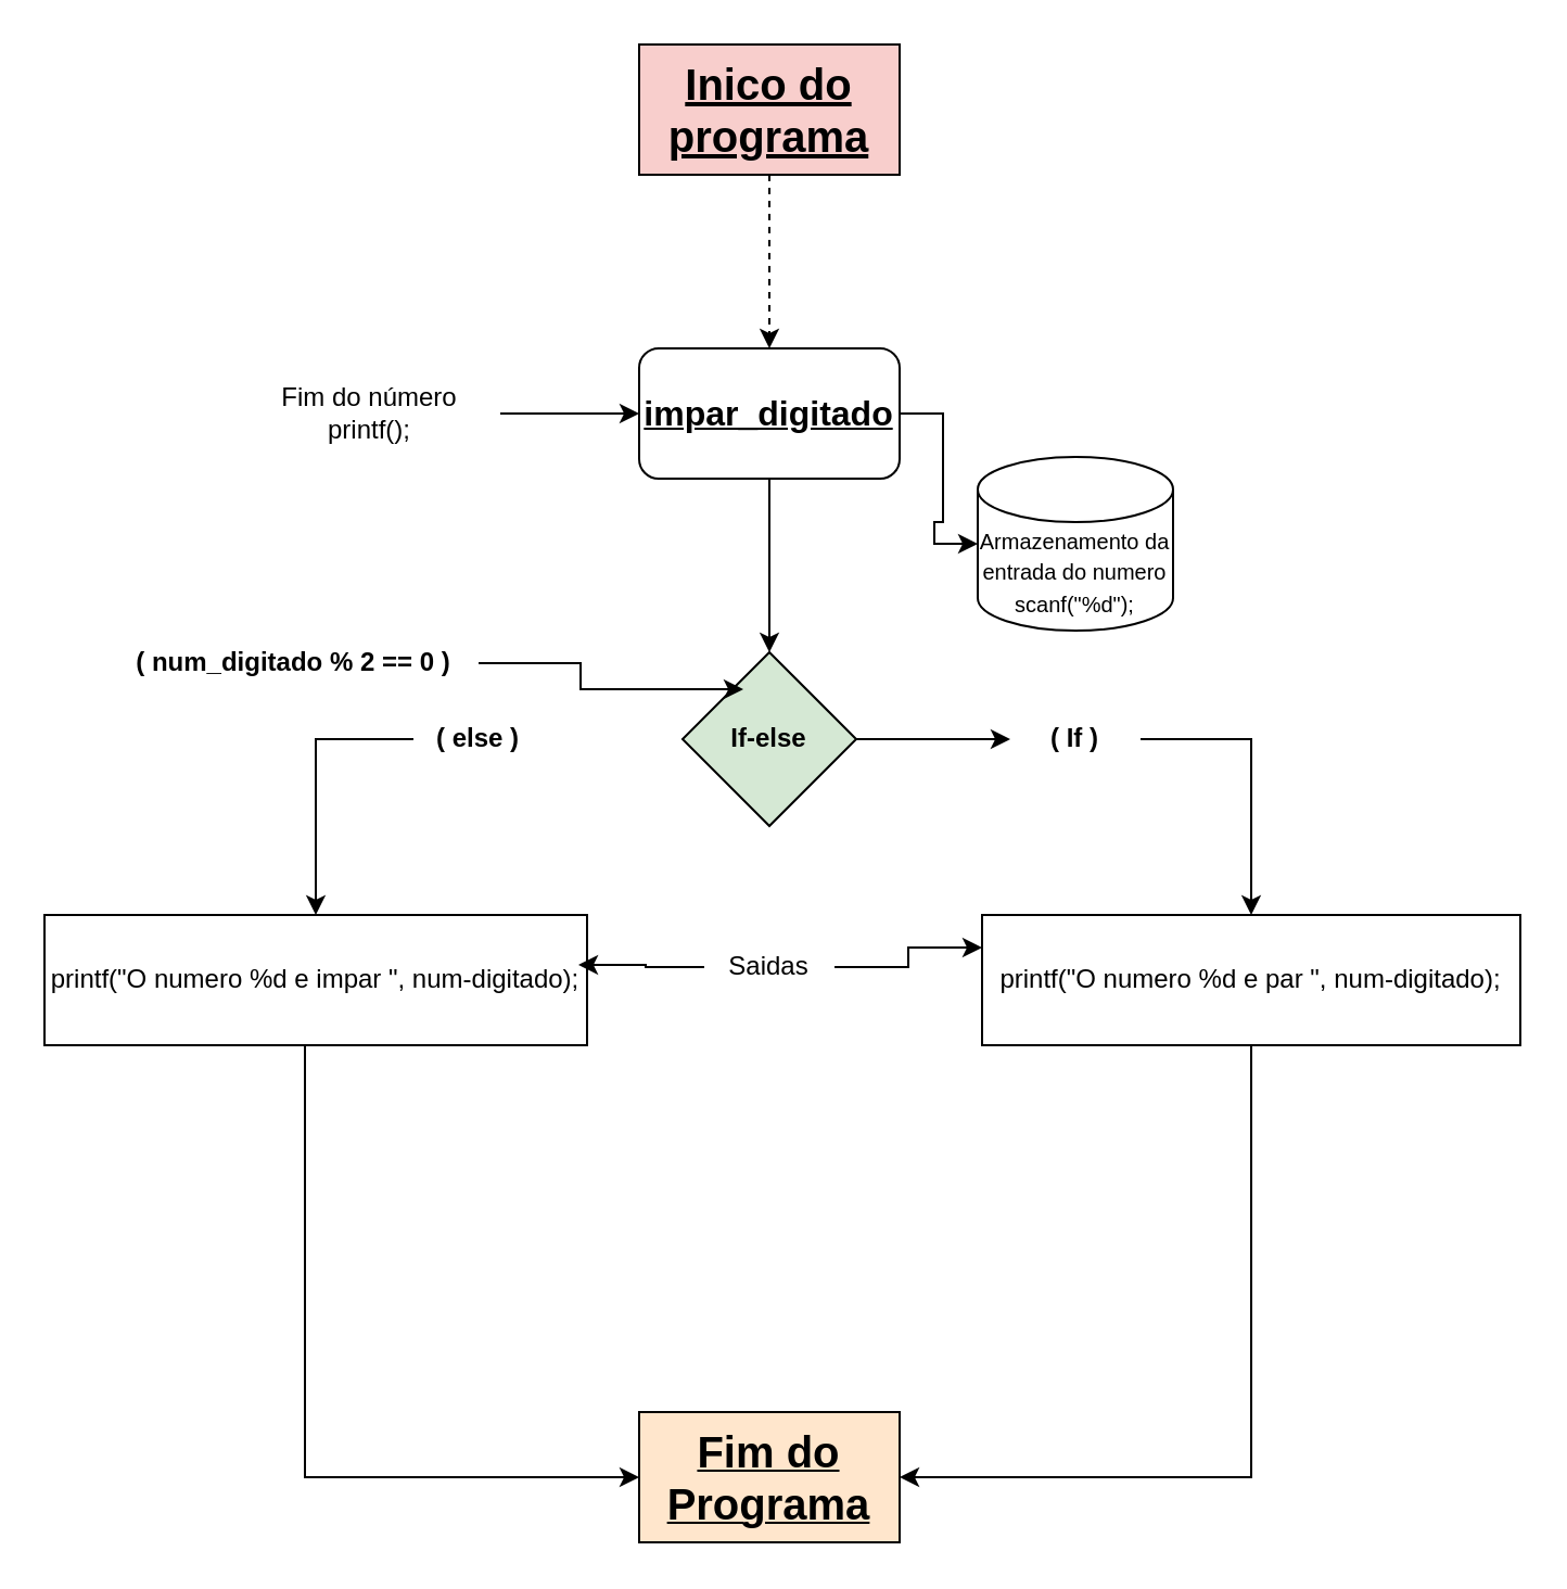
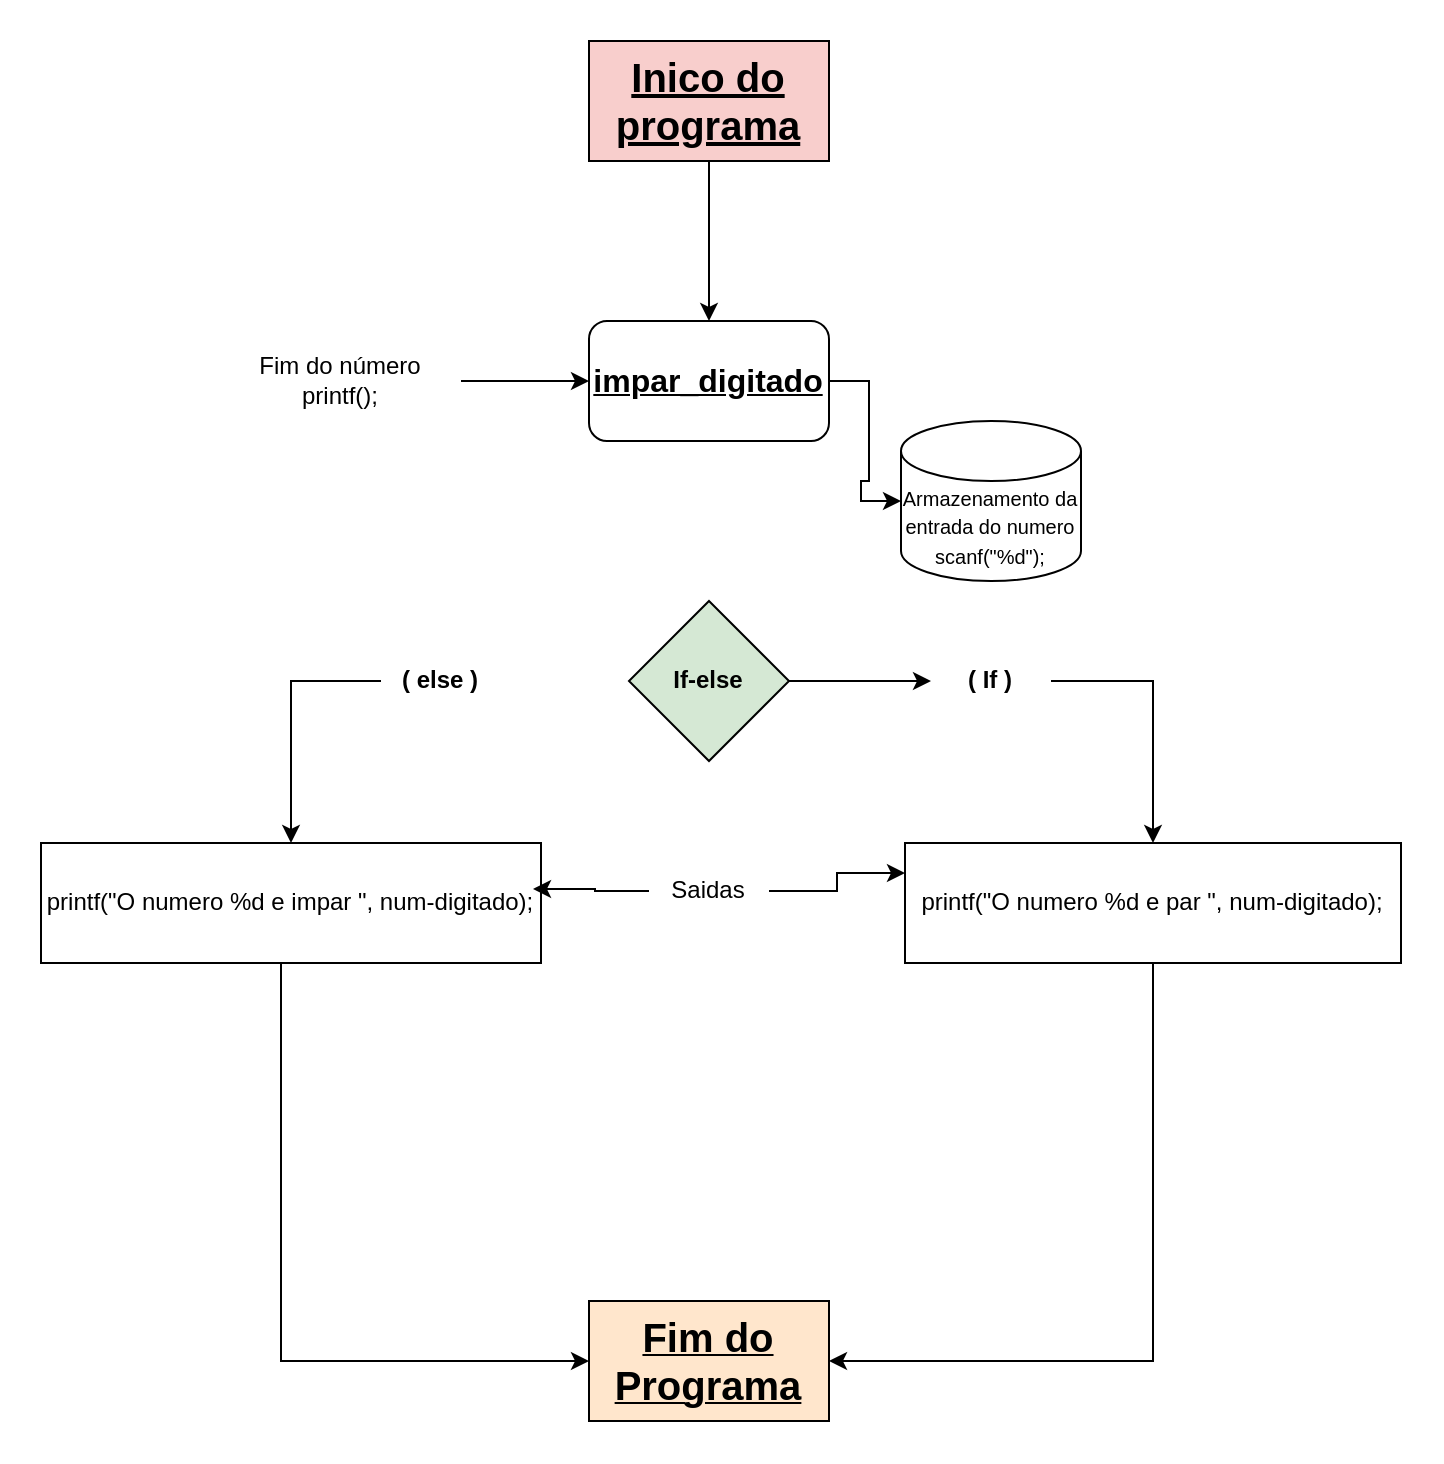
  <mxCell id="0" />
  <mxCell id="1" parent="0" />
- <mxCell id="2" style="edgeStyle=orthogonalEdgeStyle;rounded=0;orthogonalLoop=1;jettySize=auto;html=1;entryX=0.5;entryY=0;entryDx=0;entryDy=0;dashed=1;" edge="1" parent="1" source="3" target="6"><mxGeometry relative="1" as="geometry" /></mxCell>
+ <mxCell id="2" style="edgeStyle=orthogonalEdgeStyle;rounded=0;orthogonalLoop=1;jettySize=auto;html=1;entryX=0.5;entryY=0;entryDx=0;entryDy=0;" edge="1" parent="1" source="3" target="6"><mxGeometry relative="1" as="geometry" /></mxCell>
  <mxCell id="3" value="&lt;font style=&quot;font-size: 20px;&quot;&gt;&lt;u&gt;&lt;b&gt;Inico do programa&lt;/b&gt;&lt;/u&gt;&lt;/font&gt;" style="rounded=0;whiteSpace=wrap;html=1;strokeColor=default;fillColor=#f8cecc;" vertex="1" parent="1"><mxGeometry x="294" y="20" width="120" height="60" as="geometry" /></mxCell>
  <mxCell id="4" style="edgeStyle=orthogonalEdgeStyle;rounded=0;orthogonalLoop=1;jettySize=auto;html=1;" edge="1" parent="1" source="6" target="7"><mxGeometry relative="1" as="geometry" /></mxCell>
- <mxCell id="5" style="edgeStyle=orthogonalEdgeStyle;rounded=0;orthogonalLoop=1;jettySize=auto;html=1;" edge="1" parent="1" source="6" target="10"><mxGeometry relative="1" as="geometry" /></mxCell>
  <mxCell id="6" value="&lt;font style=&quot;font-size: 16px;&quot;&gt;&lt;u&gt;&lt;b&gt;impar_digitado&lt;/b&gt;&lt;/u&gt;&lt;/font&gt;" style="rounded=1;whiteSpace=wrap;html=1;" vertex="1" parent="1"><mxGeometry x="294" y="160" width="120" height="60" as="geometry" /></mxCell>
  <mxCell id="7" value="&lt;div&gt;&lt;font style=&quot;font-size: 10px;&quot;&gt;Armazenamento da entrada do numero&lt;/font&gt;&lt;/div&gt;&lt;div&gt;&lt;font style=&quot;font-size: 10px;&quot;&gt;scanf(&quot;%d&quot;);&lt;/font&gt;&lt;/div&gt;" style="shape=cylinder3;whiteSpace=wrap;html=1;boundedLbl=1;backgroundOutline=1;size=15;" vertex="1" parent="1"><mxGeometry x="450" y="210" width="90" height="80" as="geometry" /></mxCell>
  <mxCell id="8" style="edgeStyle=orthogonalEdgeStyle;rounded=0;orthogonalLoop=1;jettySize=auto;html=1;exitX=0;exitY=0.5;exitDx=0;exitDy=0;" edge="1" parent="1" source="21" target="16"><mxGeometry relative="1" as="geometry" /></mxCell>
  <mxCell id="9" style="edgeStyle=orthogonalEdgeStyle;rounded=0;orthogonalLoop=1;jettySize=auto;html=1;exitX=1;exitY=0.5;exitDx=0;exitDy=0;" edge="1" parent="1" source="20" target="14"><mxGeometry relative="1" as="geometry" /></mxCell>
  <mxCell id="10" value="&lt;b&gt;If-else&lt;/b&gt;" style="rhombus;whiteSpace=wrap;html=1;fillColor=#d5e8d4;" vertex="1" parent="1"><mxGeometry x="314" y="300" width="80" height="80" as="geometry" /></mxCell>
  <mxCell id="11" style="edgeStyle=orthogonalEdgeStyle;rounded=0;orthogonalLoop=1;jettySize=auto;html=1;entryX=0;entryY=0.5;entryDx=0;entryDy=0;" edge="1" parent="1" source="12" target="6"><mxGeometry relative="1" as="geometry" /></mxCell>
  <mxCell id="12" value="&lt;div&gt;Fim do número&lt;/div&gt;&lt;div&gt;printf();&lt;/div&gt;" style="text;html=1;align=center;verticalAlign=middle;whiteSpace=wrap;rounded=0;" vertex="1" parent="1"><mxGeometry x="110" y="175" width="120" height="30" as="geometry" /></mxCell>
  <mxCell id="13" style="edgeStyle=orthogonalEdgeStyle;rounded=0;orthogonalLoop=1;jettySize=auto;html=1;" edge="1" parent="1" source="14" target="25"><mxGeometry relative="1" as="geometry"><Array as="points"><mxPoint x="576" y="680" /></Array></mxGeometry></mxCell>
  <mxCell id="14" value="printf(&quot;O numero %d e par &quot;, num-digitado);" style="rounded=0;whiteSpace=wrap;html=1;" vertex="1" parent="1"><mxGeometry x="452" y="421" width="248" height="60" as="geometry" /></mxCell>
  <mxCell id="15" style="edgeStyle=orthogonalEdgeStyle;rounded=0;orthogonalLoop=1;jettySize=auto;html=1;entryX=0;entryY=0.5;entryDx=0;entryDy=0;" edge="1" parent="1" source="16" target="25"><mxGeometry relative="1" as="geometry"><Array as="points"><mxPoint x="140" y="680" /></Array></mxGeometry></mxCell>
  <mxCell id="16" value="printf(&quot;O numero %d e impar &quot;, num-digitado);" style="rounded=0;whiteSpace=wrap;html=1;" vertex="1" parent="1"><mxGeometry x="20" y="421" width="250" height="60" as="geometry" /></mxCell>
- <mxCell id="17" value="&lt;b&gt;( num_digitado % 2 == 0 )&lt;/b&gt;" style="text;html=1;align=center;verticalAlign=middle;whiteSpace=wrap;rounded=0;" vertex="1" parent="1"><mxGeometry x="50" y="290" width="170" height="30" as="geometry" /></mxCell>
- <mxCell id="18" style="edgeStyle=orthogonalEdgeStyle;rounded=0;orthogonalLoop=1;jettySize=auto;html=1;entryX=0.35;entryY=0.213;entryDx=0;entryDy=0;entryPerimeter=0;" edge="1" parent="1" source="17" target="10"><mxGeometry relative="1" as="geometry" /></mxCell>
  <mxCell id="19" value="" style="edgeStyle=orthogonalEdgeStyle;rounded=0;orthogonalLoop=1;jettySize=auto;html=1;exitX=1;exitY=0.5;exitDx=0;exitDy=0;" edge="1" parent="1" source="10" target="20"><mxGeometry relative="1" as="geometry"><mxPoint x="394" y="340" as="sourcePoint" /><mxPoint x="576" y="421" as="targetPoint" /></mxGeometry></mxCell>
  <mxCell id="20" value="&lt;b&gt;( If )&lt;/b&gt;" style="text;html=1;align=center;verticalAlign=middle;whiteSpace=wrap;rounded=0;" vertex="1" parent="1"><mxGeometry x="465" y="325" width="60" height="30" as="geometry" /></mxCell>
  <mxCell id="21" value="&lt;b&gt;( else )&lt;/b&gt;" style="text;html=1;align=center;verticalAlign=middle;whiteSpace=wrap;rounded=0;" vertex="1" parent="1"><mxGeometry x="190" y="325" width="60" height="30" as="geometry" /></mxCell>
  <mxCell id="22" style="edgeStyle=orthogonalEdgeStyle;rounded=0;orthogonalLoop=1;jettySize=auto;html=1;entryX=0;entryY=0.25;entryDx=0;entryDy=0;" edge="1" parent="1" source="23" target="14"><mxGeometry relative="1" as="geometry" /></mxCell>
  <mxCell id="23" value="Saidas" style="text;html=1;align=center;verticalAlign=middle;whiteSpace=wrap;rounded=0;" vertex="1" parent="1"><mxGeometry x="324" y="430" width="60" height="30" as="geometry" /></mxCell>
  <mxCell id="24" style="edgeStyle=orthogonalEdgeStyle;rounded=0;orthogonalLoop=1;jettySize=auto;html=1;entryX=0.984;entryY=0.383;entryDx=0;entryDy=0;entryPerimeter=0;" edge="1" parent="1" source="23" target="16"><mxGeometry relative="1" as="geometry" /></mxCell>
  <mxCell id="25" value="&lt;u&gt;&lt;b&gt;&lt;font style=&quot;font-size: 20px;&quot;&gt;Fim do Programa&lt;/font&gt;&lt;/b&gt;&lt;/u&gt;" style="rounded=0;whiteSpace=wrap;html=1;fillColor=#ffe6cc;" vertex="1" parent="1"><mxGeometry x="294" y="650" width="120" height="60" as="geometry" /></mxCell>
